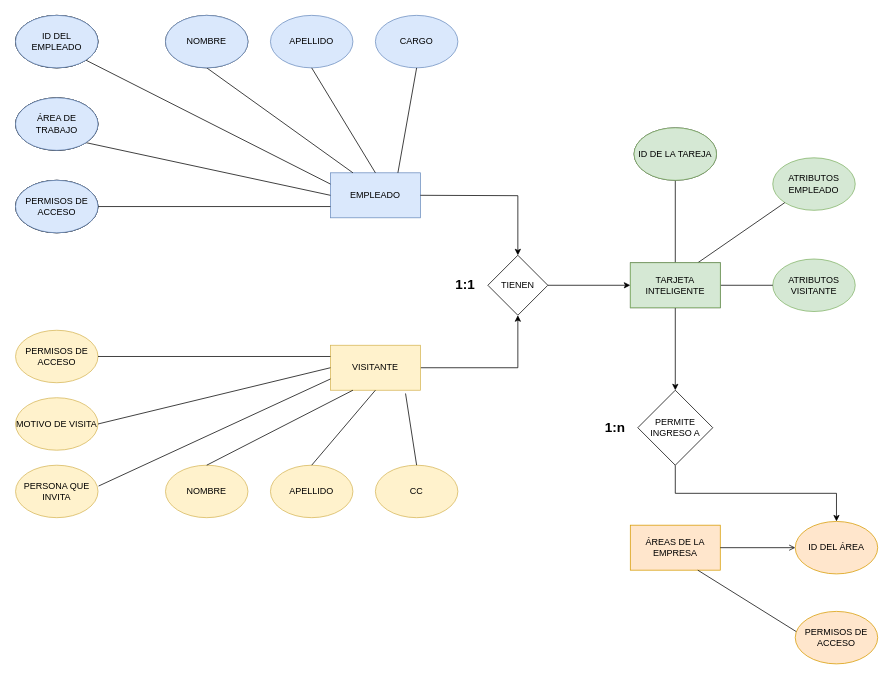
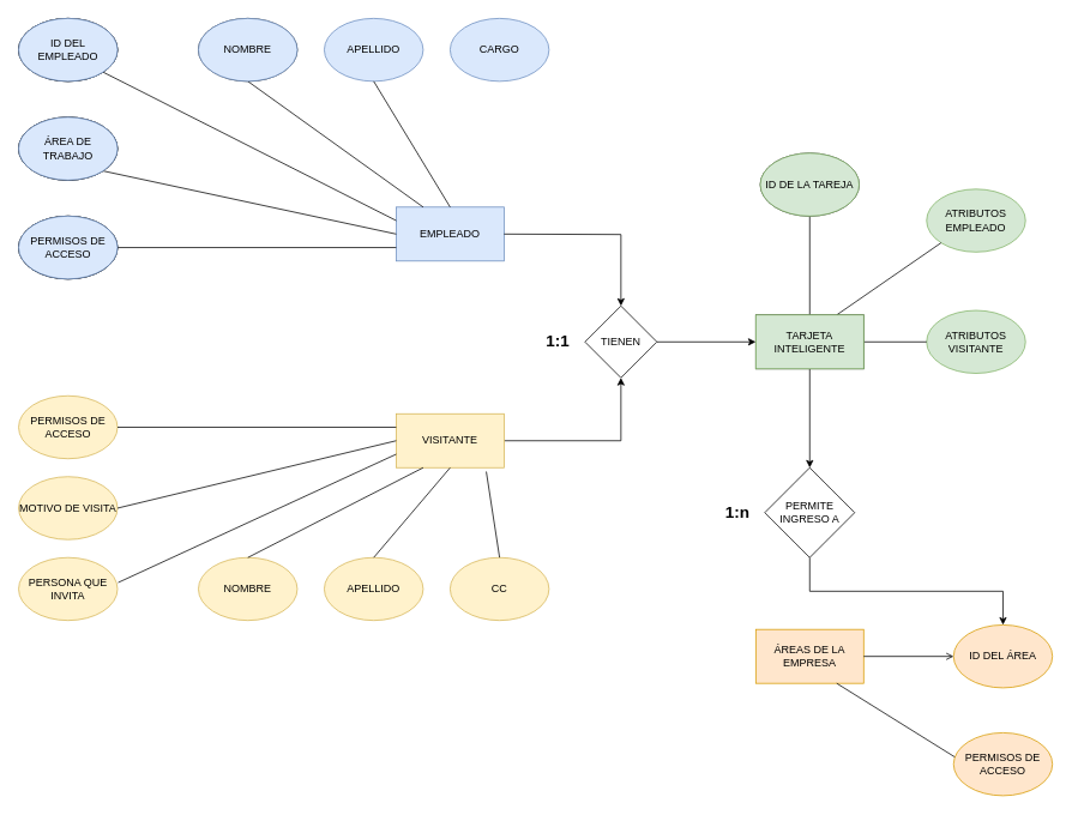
  <mxCell id="0" />
  <mxCell id="1" parent="0" />
  <mxCell id="2" value="EMPLEADO" style="rounded=0;whiteSpace=wrap;html=1;fillColor=#dae8fc;strokeColor=#6c8ebf;" vertex="1" parent="1"><mxGeometry x="440" y="230" width="120" height="60" as="geometry" /></mxCell>
  <mxCell id="3" style="edgeStyle=orthogonalEdgeStyle;rounded=0;orthogonalLoop=1;jettySize=auto;html=1;exitX=1;exitY=0.5;exitDx=0;exitDy=0;entryX=0.5;entryY=1;entryDx=0;entryDy=0;" edge="1" parent="1" source="4" target="9"><mxGeometry relative="1" as="geometry"><mxPoint x="690" y="440" as="targetPoint" /></mxGeometry></mxCell>
  <mxCell id="4" value="VISITANTE" style="rounded=0;whiteSpace=wrap;html=1;fillColor=#fff2cc;strokeColor=#d6b656;" vertex="1" parent="1"><mxGeometry x="440" y="460" width="120" height="60" as="geometry" /></mxCell>
  <mxCell id="5" value="ÁREAS DE LA EMPRESA" style="rounded=0;whiteSpace=wrap;html=1;fillColor=#ffe6cc;strokeColor=#d79b00;" vertex="1" parent="1"><mxGeometry x="840" y="700" width="120" height="60" as="geometry" /></mxCell>
  <mxCell id="6" style="edgeStyle=orthogonalEdgeStyle;rounded=0;orthogonalLoop=1;jettySize=auto;html=1;exitX=0.5;exitY=1;exitDx=0;exitDy=0;entryX=0.5;entryY=0;entryDx=0;entryDy=0;" edge="1" parent="1" source="7" target="11"><mxGeometry relative="1" as="geometry" /></mxCell>
  <mxCell id="7" value="TARJETA INTELIGENTE" style="rounded=0;whiteSpace=wrap;html=1;" vertex="1" parent="1"><mxGeometry x="840" y="350" width="120" height="60" as="geometry" /></mxCell>
  <mxCell id="8" style="edgeStyle=orthogonalEdgeStyle;rounded=0;orthogonalLoop=1;jettySize=auto;html=1;exitX=1;exitY=0.5;exitDx=0;exitDy=0;entryX=0;entryY=0.5;entryDx=0;entryDy=0;" edge="1" parent="1" source="9" target="7"><mxGeometry relative="1" as="geometry" /></mxCell>
  <mxCell id="9" value="TIENEN" style="rhombus;whiteSpace=wrap;html=1;" vertex="1" parent="1"><mxGeometry x="650" y="340" width="80" height="80" as="geometry" /></mxCell>
  <mxCell id="10" style="edgeStyle=orthogonalEdgeStyle;rounded=0;orthogonalLoop=1;jettySize=auto;html=1;exitX=0.5;exitY=1;exitDx=0;exitDy=0;" edge="1" parent="1" source="11" target="43"><mxGeometry relative="1" as="geometry" /></mxCell>
  <mxCell id="11" value="PERMITE INGRESO A" style="rhombus;whiteSpace=wrap;html=1;" vertex="1" parent="1"><mxGeometry x="850" y="520" width="100" height="100" as="geometry" /></mxCell>
  <mxCell id="12" value="NOMBRE" style="ellipse;whiteSpace=wrap;html=1;" vertex="1" parent="1"><mxGeometry x="220" y="20" width="110" height="70" as="geometry" /></mxCell>
  <mxCell id="13" value="APELLIDO" style="ellipse;whiteSpace=wrap;html=1;fillColor=#dae8fc;strokeColor=#6c8ebf;" vertex="1" parent="1"><mxGeometry x="360" y="20" width="110" height="70" as="geometry" /></mxCell>
  <mxCell id="14" value="CARGO" style="ellipse;whiteSpace=wrap;html=1;fillColor=#dae8fc;strokeColor=#6c8ebf;" vertex="1" parent="1"><mxGeometry x="500" y="20" width="110" height="70" as="geometry" /></mxCell>
  <mxCell id="15" value="ÁRERA DE TRABAJO" style="ellipse;whiteSpace=wrap;html=1;" vertex="1" parent="1"><mxGeometry x="20" y="130" width="110" height="70" as="geometry" /></mxCell>
  <mxCell id="16" value="PERMISOS DE ACCESO" style="ellipse;whiteSpace=wrap;html=1;" vertex="1" parent="1"><mxGeometry x="20" y="240" width="110" height="70" as="geometry" /></mxCell>
  <mxCell id="17" value="" style="endArrow=none;html=1;rounded=0;entryX=1;entryY=0.5;entryDx=0;entryDy=0;exitX=0;exitY=0.75;exitDx=0;exitDy=0;" edge="1" parent="1" source="2" target="16"><mxGeometry width="50" height="50" relative="1" as="geometry"><mxPoint x="-180" y="270" as="sourcePoint" /><mxPoint x="-130" y="220" as="targetPoint" /></mxGeometry></mxCell>
  <mxCell id="18" value="" style="endArrow=none;html=1;rounded=0;entryX=1;entryY=1;entryDx=0;entryDy=0;exitX=0;exitY=0.5;exitDx=0;exitDy=0;" edge="1" parent="1" source="2" target="15"><mxGeometry width="50" height="50" relative="1" as="geometry"><mxPoint x="440" y="200" as="sourcePoint" /><mxPoint x="210" y="120" as="targetPoint" /></mxGeometry></mxCell>
  <mxCell id="19" value="" style="endArrow=none;html=1;rounded=0;entryX=0.5;entryY=1;entryDx=0;entryDy=0;exitX=0.25;exitY=0;exitDx=0;exitDy=0;" edge="1" parent="1" source="2" target="12"><mxGeometry width="50" height="50" relative="1" as="geometry"><mxPoint x="505.93" y="185.37" as="sourcePoint" /><mxPoint x="260.002" y="50.003" as="targetPoint" /></mxGeometry></mxCell>
  <mxCell id="20" value="" style="endArrow=none;html=1;rounded=0;entryX=0.5;entryY=1;entryDx=0;entryDy=0;exitX=0.5;exitY=0;exitDx=0;exitDy=0;" edge="1" parent="1" source="2" target="13"><mxGeometry width="50" height="50" relative="1" as="geometry"><mxPoint x="625" y="250" as="sourcePoint" /><mxPoint x="420" y="60" as="targetPoint" /></mxGeometry></mxCell>
- <mxCell id="21" value="" style="endArrow=none;html=1;rounded=0;entryX=0.5;entryY=1;entryDx=0;entryDy=0;exitX=0.75;exitY=0;exitDx=0;exitDy=0;" edge="1" parent="1" source="2" target="14"><mxGeometry width="50" height="50" relative="1" as="geometry"><mxPoint x="645" y="240" as="sourcePoint" /><mxPoint x="550" y="50" as="targetPoint" /></mxGeometry></mxCell>
  <mxCell id="22" value="ID DEL EMPLEADO" style="ellipse;whiteSpace=wrap;html=1;" vertex="1" parent="1"><mxGeometry x="20" y="20" width="110" height="70" as="geometry" /></mxCell>
  <mxCell id="23" value="" style="endArrow=none;html=1;rounded=0;entryX=1;entryY=1;entryDx=0;entryDy=0;exitX=0;exitY=0.25;exitDx=0;exitDy=0;" edge="1" parent="1" source="2" target="22"><mxGeometry width="50" height="50" relative="1" as="geometry"><mxPoint x="410" y="220" as="sourcePoint" /><mxPoint x="220" y="100" as="targetPoint" /></mxGeometry></mxCell>
  <mxCell id="24" value="MOTIVO DE VISITA" style="ellipse;whiteSpace=wrap;html=1;fillColor=#fff2cc;strokeColor=#d6b656;" vertex="1" parent="1"><mxGeometry x="20" y="530" width="110" height="70" as="geometry" /></mxCell>
  <mxCell id="25" value="PERSONA QUE INVITA" style="ellipse;whiteSpace=wrap;html=1;fillColor=#fff2cc;strokeColor=#d6b656;" vertex="1" parent="1"><mxGeometry x="20" y="620" width="110" height="70" as="geometry" /></mxCell>
  <mxCell id="26" value="PERMISOS DE ACCESO" style="ellipse;whiteSpace=wrap;html=1;fillColor=#fff2cc;strokeColor=#d6b656;" vertex="1" parent="1"><mxGeometry x="20" y="440" width="110" height="70" as="geometry" /></mxCell>
  <mxCell id="27" value="NOMBRE" style="ellipse;whiteSpace=wrap;html=1;fillColor=#fff2cc;strokeColor=#d6b656;" vertex="1" parent="1"><mxGeometry x="220" y="620" width="110" height="70" as="geometry" /></mxCell>
  <mxCell id="28" value="APELLIDO" style="ellipse;whiteSpace=wrap;html=1;fillColor=#fff2cc;strokeColor=#d6b656;" vertex="1" parent="1"><mxGeometry x="360" y="620" width="110" height="70" as="geometry" /></mxCell>
  <mxCell id="29" value="CC" style="ellipse;whiteSpace=wrap;html=1;fillColor=#fff2cc;strokeColor=#d6b656;" vertex="1" parent="1"><mxGeometry x="500" y="620" width="110" height="70" as="geometry" /></mxCell>
  <mxCell id="30" value="" style="endArrow=none;html=1;rounded=0;entryX=0.835;entryY=1.072;entryDx=0;entryDy=0;exitX=0.5;exitY=0;exitDx=0;exitDy=0;entryPerimeter=0;" edge="1" parent="1" source="29" target="4"><mxGeometry width="50" height="50" relative="1" as="geometry"><mxPoint x="580" y="650" as="sourcePoint" /><mxPoint x="605" y="510" as="targetPoint" /></mxGeometry></mxCell>
  <mxCell id="31" value="" style="endArrow=none;html=1;rounded=0;entryX=0.5;entryY=1;entryDx=0;entryDy=0;exitX=0.5;exitY=0;exitDx=0;exitDy=0;" edge="1" parent="1" source="28" target="4"><mxGeometry width="50" height="50" relative="1" as="geometry"><mxPoint x="422.4" y="640" as="sourcePoint" /><mxPoint x="407.6" y="504.32" as="targetPoint" /></mxGeometry></mxCell>
  <mxCell id="32" value="" style="endArrow=none;html=1;rounded=0;entryX=0.25;entryY=1;entryDx=0;entryDy=0;exitX=0.5;exitY=0;exitDx=0;exitDy=0;" edge="1" parent="1" source="27" target="4"><mxGeometry width="50" height="50" relative="1" as="geometry"><mxPoint x="300" y="660" as="sourcePoint" /><mxPoint x="385" y="520" as="targetPoint" /></mxGeometry></mxCell>
  <mxCell id="33" value="" style="endArrow=none;html=1;rounded=0;entryX=0;entryY=0.75;entryDx=0;entryDy=0;exitX=1.007;exitY=0.397;exitDx=0;exitDy=0;exitPerimeter=0;" edge="1" parent="1" source="25" target="4"><mxGeometry width="50" height="50" relative="1" as="geometry"><mxPoint x="160" y="630" as="sourcePoint" /><mxPoint x="355" y="490" as="targetPoint" /></mxGeometry></mxCell>
  <mxCell id="34" value="" style="endArrow=none;html=1;rounded=0;entryX=0;entryY=0.5;entryDx=0;entryDy=0;exitX=1;exitY=0.5;exitDx=0;exitDy=0;" edge="1" parent="1" source="24" target="4"><mxGeometry width="50" height="50" relative="1" as="geometry"><mxPoint x="130" y="582.79" as="sourcePoint" /><mxPoint x="436.92" y="440" as="targetPoint" /></mxGeometry></mxCell>
  <mxCell id="35" value="" style="endArrow=none;html=1;rounded=0;entryX=0;entryY=0.25;entryDx=0;entryDy=0;exitX=1;exitY=0.5;exitDx=0;exitDy=0;" edge="1" parent="1" source="26" target="4"><mxGeometry width="50" height="50" relative="1" as="geometry"><mxPoint x="160" y="460" as="sourcePoint" /><mxPoint x="470" y="385" as="targetPoint" /></mxGeometry></mxCell>
  <mxCell id="36" style="edgeStyle=orthogonalEdgeStyle;rounded=0;orthogonalLoop=1;jettySize=auto;html=1;exitX=1;exitY=0.5;exitDx=0;exitDy=0;entryX=0.5;entryY=0;entryDx=0;entryDy=0;" edge="1" parent="1" target="9"><mxGeometry relative="1" as="geometry"><mxPoint x="560" y="260" as="sourcePoint" /><mxPoint x="690" y="210" as="targetPoint" /></mxGeometry></mxCell>
  <mxCell id="37" value="ID DE LA TAREJA" style="ellipse;whiteSpace=wrap;html=1;" vertex="1" parent="1"><mxGeometry x="845" y="170" width="110" height="70" as="geometry" /></mxCell>
  <mxCell id="38" value="ATRIBUTOS EMPLEADO" style="ellipse;whiteSpace=wrap;html=1;fillColor=#d5e8d4;strokeColor=#82b366;" vertex="1" parent="1"><mxGeometry x="1030" y="210" width="110" height="70" as="geometry" /></mxCell>
  <mxCell id="39" value="ATRIBUTOS VISITANTE" style="ellipse;whiteSpace=wrap;html=1;fillColor=#d5e8d4;strokeColor=#82b366;" vertex="1" parent="1"><mxGeometry x="1030" y="345" width="110" height="70" as="geometry" /></mxCell>
  <mxCell id="40" value="" style="endArrow=none;html=1;rounded=0;exitX=1;exitY=0.5;exitDx=0;exitDy=0;entryX=0;entryY=0.5;entryDx=0;entryDy=0;" edge="1" parent="1" source="7" target="39"><mxGeometry width="50" height="50" relative="1" as="geometry"><mxPoint x="1010" y="480" as="sourcePoint" /><mxPoint x="1060" y="430" as="targetPoint" /></mxGeometry></mxCell>
  <mxCell id="41" value="" style="endArrow=none;html=1;rounded=0;exitX=0.75;exitY=0;exitDx=0;exitDy=0;entryX=0;entryY=1;entryDx=0;entryDy=0;" edge="1" parent="1" source="7" target="38"><mxGeometry width="50" height="50" relative="1" as="geometry"><mxPoint x="940" y="330" as="sourcePoint" /><mxPoint x="1010" y="330" as="targetPoint" /></mxGeometry></mxCell>
  <mxCell id="42" value="" style="endArrow=none;html=1;rounded=0;exitX=0.5;exitY=0;exitDx=0;exitDy=0;entryX=0.5;entryY=1;entryDx=0;entryDy=0;" edge="1" parent="1" source="7" target="37"><mxGeometry width="50" height="50" relative="1" as="geometry"><mxPoint x="780" y="340" as="sourcePoint" /><mxPoint x="895.928" y="259.633" as="targetPoint" /></mxGeometry></mxCell>
  <mxCell id="43" value="ID DEL ÁREA" style="ellipse;whiteSpace=wrap;html=1;fillColor=#ffe6cc;strokeColor=#d79b00;" vertex="1" parent="1"><mxGeometry x="1060" y="695" width="110" height="70" as="geometry" /></mxCell>
  <mxCell id="44" value="PERMISOS DE ACCESO" style="ellipse;whiteSpace=wrap;html=1;fillColor=#ffe6cc;strokeColor=#d79b00;" vertex="1" parent="1"><mxGeometry x="1060" y="815" width="110" height="70" as="geometry" /></mxCell>
  <mxCell id="45" value="" style="endArrow=open;html=1;rounded=0;exitX=1;exitY=0.5;exitDx=0;exitDy=0;entryX=0;entryY=0.5;entryDx=0;entryDy=0;" edge="1" parent="1" source="5" target="43"><mxGeometry width="50" height="50" relative="1" as="geometry"><mxPoint x="980" y="729.41" as="sourcePoint" /><mxPoint x="1050" y="729.41" as="targetPoint" /></mxGeometry></mxCell>
  <mxCell id="46" value="" style="endArrow=none;html=1;rounded=0;exitX=0.75;exitY=1;exitDx=0;exitDy=0;entryX=0.012;entryY=0.385;entryDx=0;entryDy=0;entryPerimeter=0;" edge="1" parent="1" source="5" target="44"><mxGeometry width="50" height="50" relative="1" as="geometry"><mxPoint x="930" y="810" as="sourcePoint" /><mxPoint x="1030" y="810" as="targetPoint" /></mxGeometry></mxCell>
  <mxCell id="47" value="PERMISOS DE ACCESO" style="ellipse;whiteSpace=wrap;html=1;" vertex="1" parent="1"><mxGeometry x="20" y="240" width="110" height="70" as="geometry" /></mxCell>
  <mxCell id="48" value="ÁRERA DE TRABAJO" style="ellipse;whiteSpace=wrap;html=1;" vertex="1" parent="1"><mxGeometry x="20" y="130" width="110" height="70" as="geometry" /></mxCell>
  <mxCell id="49" value="ID DEL EMPLEADO" style="ellipse;whiteSpace=wrap;html=1;" vertex="1" parent="1"><mxGeometry x="20" y="20" width="110" height="70" as="geometry" /></mxCell>
  <mxCell id="50" value="PERMISOS DE ACCESO" style="ellipse;whiteSpace=wrap;html=1;fillColor=#dae8fc;strokeColor=#6c8ebf;" vertex="1" parent="1"><mxGeometry x="20" y="240" width="110" height="70" as="geometry" /></mxCell>
  <mxCell id="51" value="ÁREA DE TRABAJO" style="ellipse;whiteSpace=wrap;html=1;fillColor=#dae8fc;strokeColor=#6c8ebf;" vertex="1" parent="1"><mxGeometry x="20" y="130" width="110" height="70" as="geometry" /></mxCell>
  <mxCell id="52" value="ID DEL EMPLEADO" style="ellipse;whiteSpace=wrap;html=1;fillColor=#dae8fc;strokeColor=#6c8ebf;" vertex="1" parent="1"><mxGeometry x="20" y="20" width="110" height="70" as="geometry" /></mxCell>
  <mxCell id="53" value="NOMBRE" style="ellipse;whiteSpace=wrap;html=1;fillColor=#dae8fc;strokeColor=#6c8ebf;" vertex="1" parent="1"><mxGeometry x="220" y="20" width="110" height="70" as="geometry" /></mxCell>
  <mxCell id="54" value="TARJETA INTELIGENTE" style="rounded=0;whiteSpace=wrap;html=1;fillColor=#d5e8d4;strokeColor=#82b366;" vertex="1" parent="1"><mxGeometry x="840" y="350" width="120" height="60" as="geometry" /></mxCell>
  <mxCell id="55" value="ID DE LA TAREJA" style="ellipse;whiteSpace=wrap;html=1;fillColor=#d5e8d4;strokeColor=#82b366;" vertex="1" parent="1"><mxGeometry x="845" y="170" width="110" height="70" as="geometry" /></mxCell>
  <mxCell id="56" value="&lt;font style=&quot;font-size: 18px;&quot;&gt;&lt;b&gt;1:1&lt;/b&gt;&lt;/font&gt;" style="text;html=1;strokeColor=none;fillColor=none;align=center;verticalAlign=middle;whiteSpace=wrap;rounded=0;" vertex="1" parent="1"><mxGeometry x="590" y="365" width="60" height="30" as="geometry" /></mxCell>
  <mxCell id="57" value="&lt;font style=&quot;font-size: 18px;&quot;&gt;&lt;b&gt;1:n&lt;/b&gt;&lt;/font&gt;" style="text;html=1;strokeColor=none;fillColor=none;align=center;verticalAlign=middle;whiteSpace=wrap;rounded=0;" vertex="1" parent="1"><mxGeometry x="790" y="555" width="60" height="30" as="geometry" /></mxCell>
